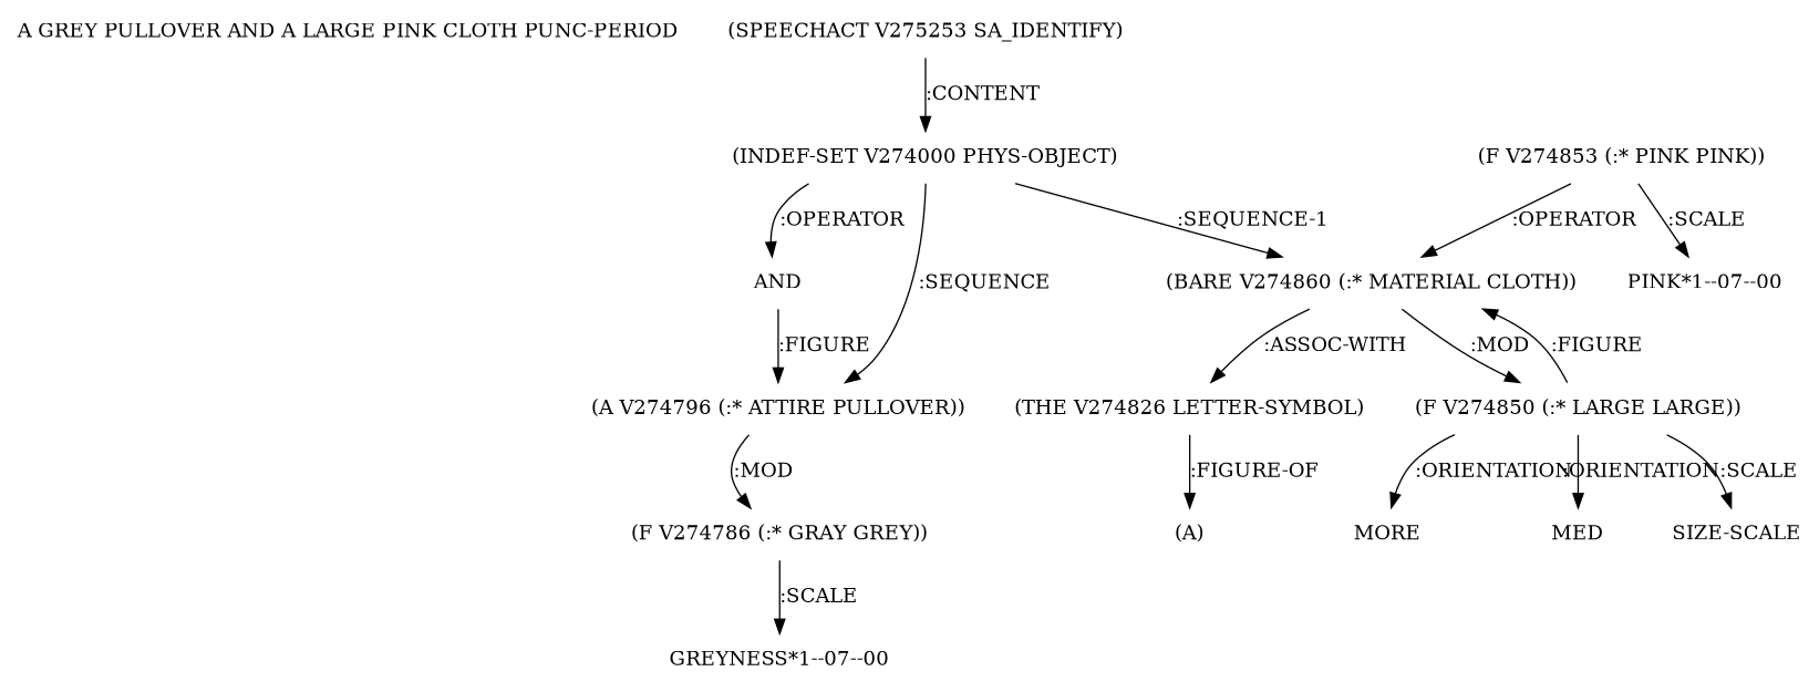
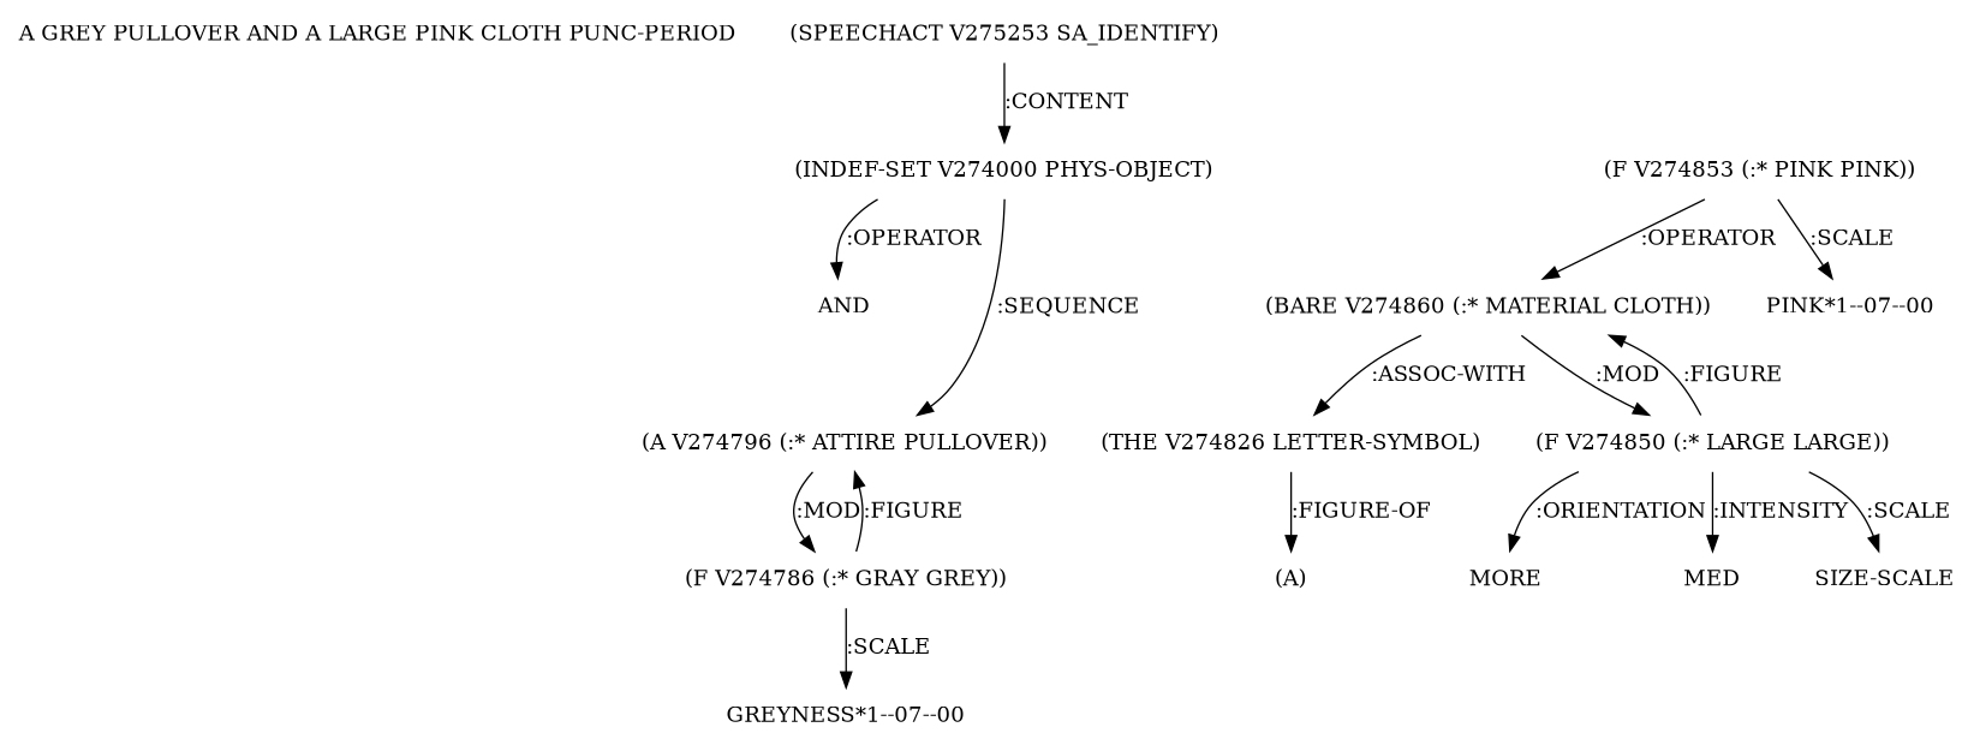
  digraph {
    node [shape=none]
    "A GREY PULLOVER AND A LARGE PINK CLOTH PUNC-PERIOD"
    n2 [label="(SPEECHACT V275253 SA_IDENTIFY)"]
    n3 [label="(INDEF-SET V274000 PHYS-OBJECT)"]
    n4 [label=AND]
    n5 [label="(A V274796 (:* ATTIRE PULLOVER))"]
    n6 [label="(BARE V274860 (:* MATERIAL CLOTH))"]
    n7 [label="(F V274786 (:* GRAY GREY))"]
    n8 [label="(THE V274826 LETTER-SYMBOL)"]
    n9 [label="(F V274850 (:* LARGE LARGE))"]
    n10 [label="GREYNESS*1--07--00"]
    n11 [label="(A)"]
    n12 [label=MORE]
    n13 [label=MED]
    n14 [label="SIZE-SCALE"]
    n15 [label="(F V274853 (:* PINK PINK))"]
    n16 [label="PINK*1--07--00"]
    n2 -> n3 [label=":CONTENT"]
    n3 -> n4 [label=":OPERATOR"]
    n3 -> n5 [label=":SEQUENCE"]
-   n3 -> n6 [label=":SEQUENCE-1"]
    n5 -> n7 [label=":MOD"]
    n6 -> n8 [label=":ASSOC-WITH"]
    n6 -> n9 [label=":MOD"]
-   n4 -> n5 [label=":FIGURE"]
+   n7 -> n5 [label=":FIGURE"]
    n7 -> n10 [label=":SCALE"]
    n8 -> n11 [label=":FIGURE-OF"]
    n9 -> n6 [label=":FIGURE"]
    n9 -> n12 [label=":ORIENTATION"]
-   n9 -> n13 [label=":ORIENTATION"]
+   n9 -> n13 [label=":INTENSITY"]
    n9 -> n14 [label=":SCALE"]
    n15 -> n6 [label=":OPERATOR"]
    n15 -> n16 [label=":SCALE"]
  }
